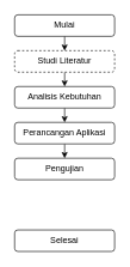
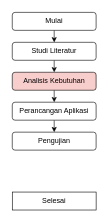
  <mxCell id="0" />
  <mxCell id="1" parent="0" />
  <mxCell id="2" style="edgeStyle=orthogonalEdgeStyle;rounded=0;orthogonalLoop=1;jettySize=auto;html=1;exitX=0.5;exitY=1;exitDx=0;exitDy=0;entryX=0.5;entryY=0;entryDx=0;entryDy=0;" edge="1" parent="1" source="3" target="5"><mxGeometry relative="1" as="geometry" /></mxCell>
  <mxCell id="3" value="Mulai" style="rounded=1;whiteSpace=wrap;html=1;" vertex="1" parent="1"><mxGeometry x="20" y="20" width="140" height="30" as="geometry" /></mxCell>
  <mxCell id="4" style="edgeStyle=orthogonalEdgeStyle;rounded=0;orthogonalLoop=1;jettySize=auto;html=1;exitX=0.5;exitY=1;exitDx=0;exitDy=0;entryX=0.5;entryY=0;entryDx=0;entryDy=0;" edge="1" parent="1" source="5" target="7"><mxGeometry relative="1" as="geometry" /></mxCell>
- <mxCell id="5" value="Studi Literatur" style="rounded=1;whiteSpace=wrap;html=1;dashed=1;" vertex="1" parent="1"><mxGeometry x="20" y="70" width="140" height="30" as="geometry" /></mxCell>
+ <mxCell id="5" value="Studi Literatur" style="rounded=1;whiteSpace=wrap;html=1;" vertex="1" parent="1"><mxGeometry x="20" y="70" width="140" height="30" as="geometry" /></mxCell>
  <mxCell id="6" style="edgeStyle=orthogonalEdgeStyle;rounded=0;orthogonalLoop=1;jettySize=auto;html=1;exitX=0.5;exitY=1;exitDx=0;exitDy=0;entryX=0.5;entryY=0;entryDx=0;entryDy=0;" edge="1" parent="1" source="7" target="9"><mxGeometry relative="1" as="geometry" /></mxCell>
- <mxCell id="7" value="Analisis Kebutuhan" style="rounded=1;whiteSpace=wrap;html=1;" vertex="1" parent="1"><mxGeometry x="20" y="120" width="140" height="30" as="geometry" /></mxCell>
+ <mxCell id="7" value="Analisis Kebutuhan" style="rounded=1;whiteSpace=wrap;html=1;fillColor=#f8cecc;" vertex="1" parent="1"><mxGeometry x="20" y="120" width="140" height="30" as="geometry" /></mxCell>
  <mxCell id="8" style="edgeStyle=orthogonalEdgeStyle;rounded=0;orthogonalLoop=1;jettySize=auto;html=1;exitX=0.5;exitY=1;exitDx=0;exitDy=0;entryX=0.5;entryY=0;entryDx=0;entryDy=0;" edge="1" parent="1" source="9" target="10"><mxGeometry relative="1" as="geometry" /></mxCell>
  <mxCell id="9" value="Perancangan Aplikasi" style="rounded=1;whiteSpace=wrap;html=1;" vertex="1" parent="1"><mxGeometry x="20" y="170" width="140" height="30" as="geometry" /></mxCell>
  <mxCell id="10" value="Pengujian" style="rounded=1;whiteSpace=wrap;html=1;" vertex="1" parent="1"><mxGeometry x="20" y="220" width="140" height="30" as="geometry" /></mxCell>
- <mxCell id="11" value="Selesai" style="rounded=1;whiteSpace=wrap;html=1;" vertex="1" parent="1"><mxGeometry x="20" y="320" width="140" height="30" as="geometry" /></mxCell>
+ <mxCell id="11" value="Selesai" style="whiteSpace=wrap;html=1;rounded=0;" vertex="1" parent="1"><mxGeometry x="20" y="320" width="140" height="30" as="geometry" /></mxCell>
